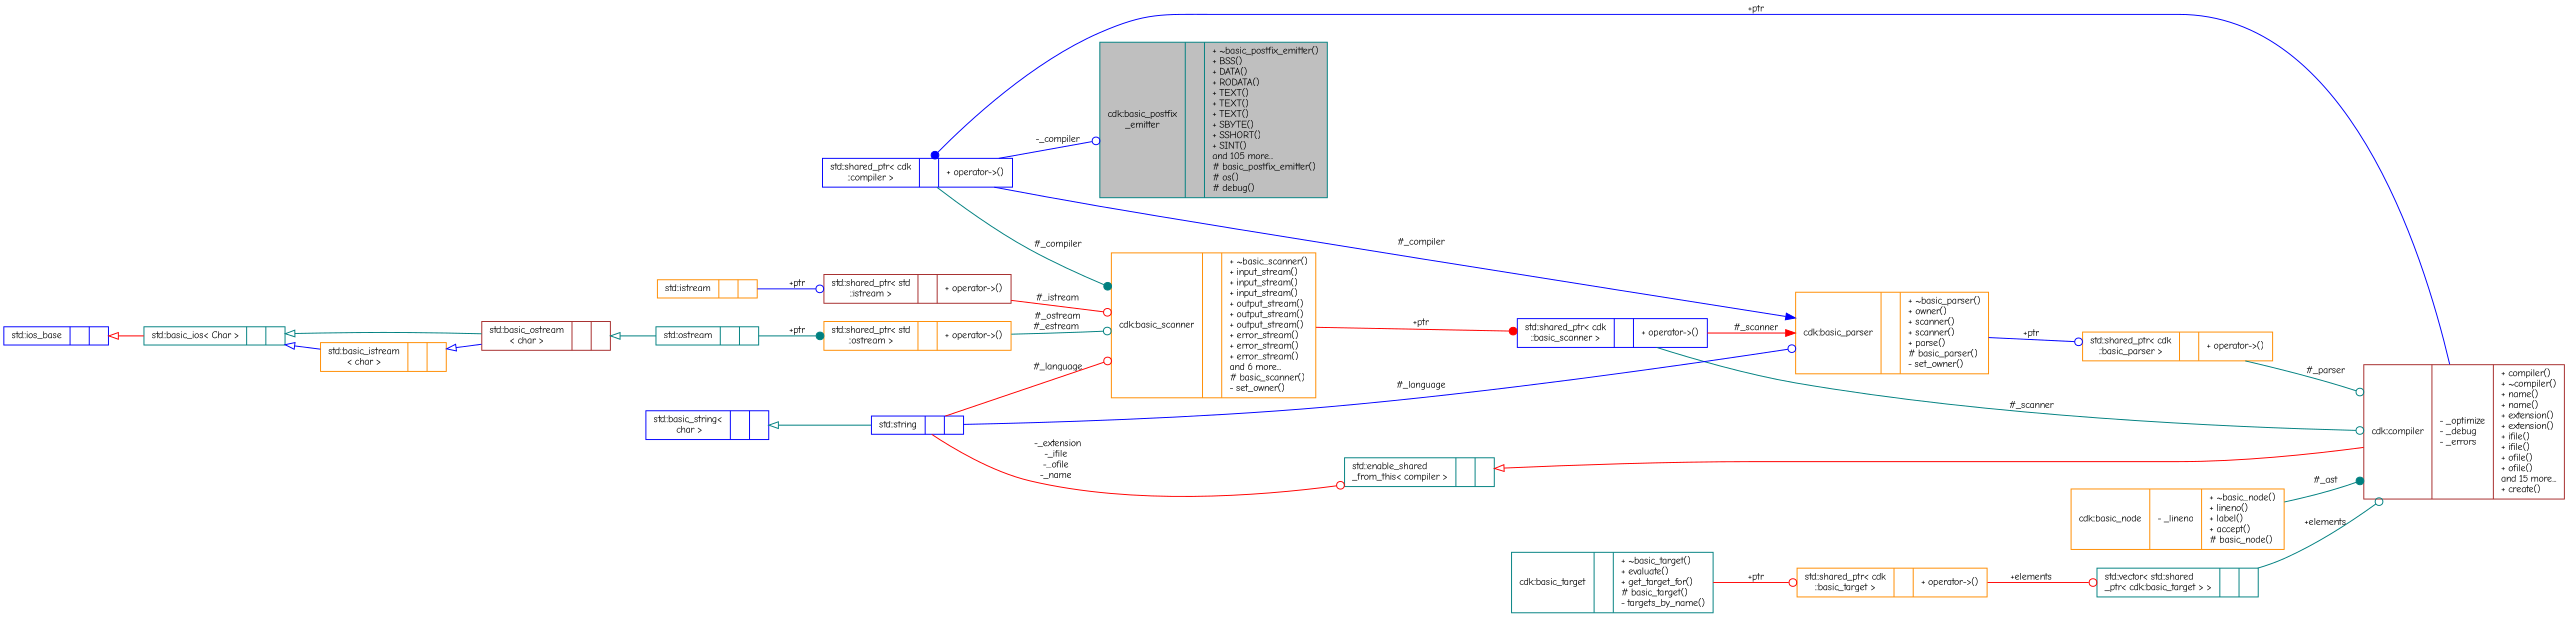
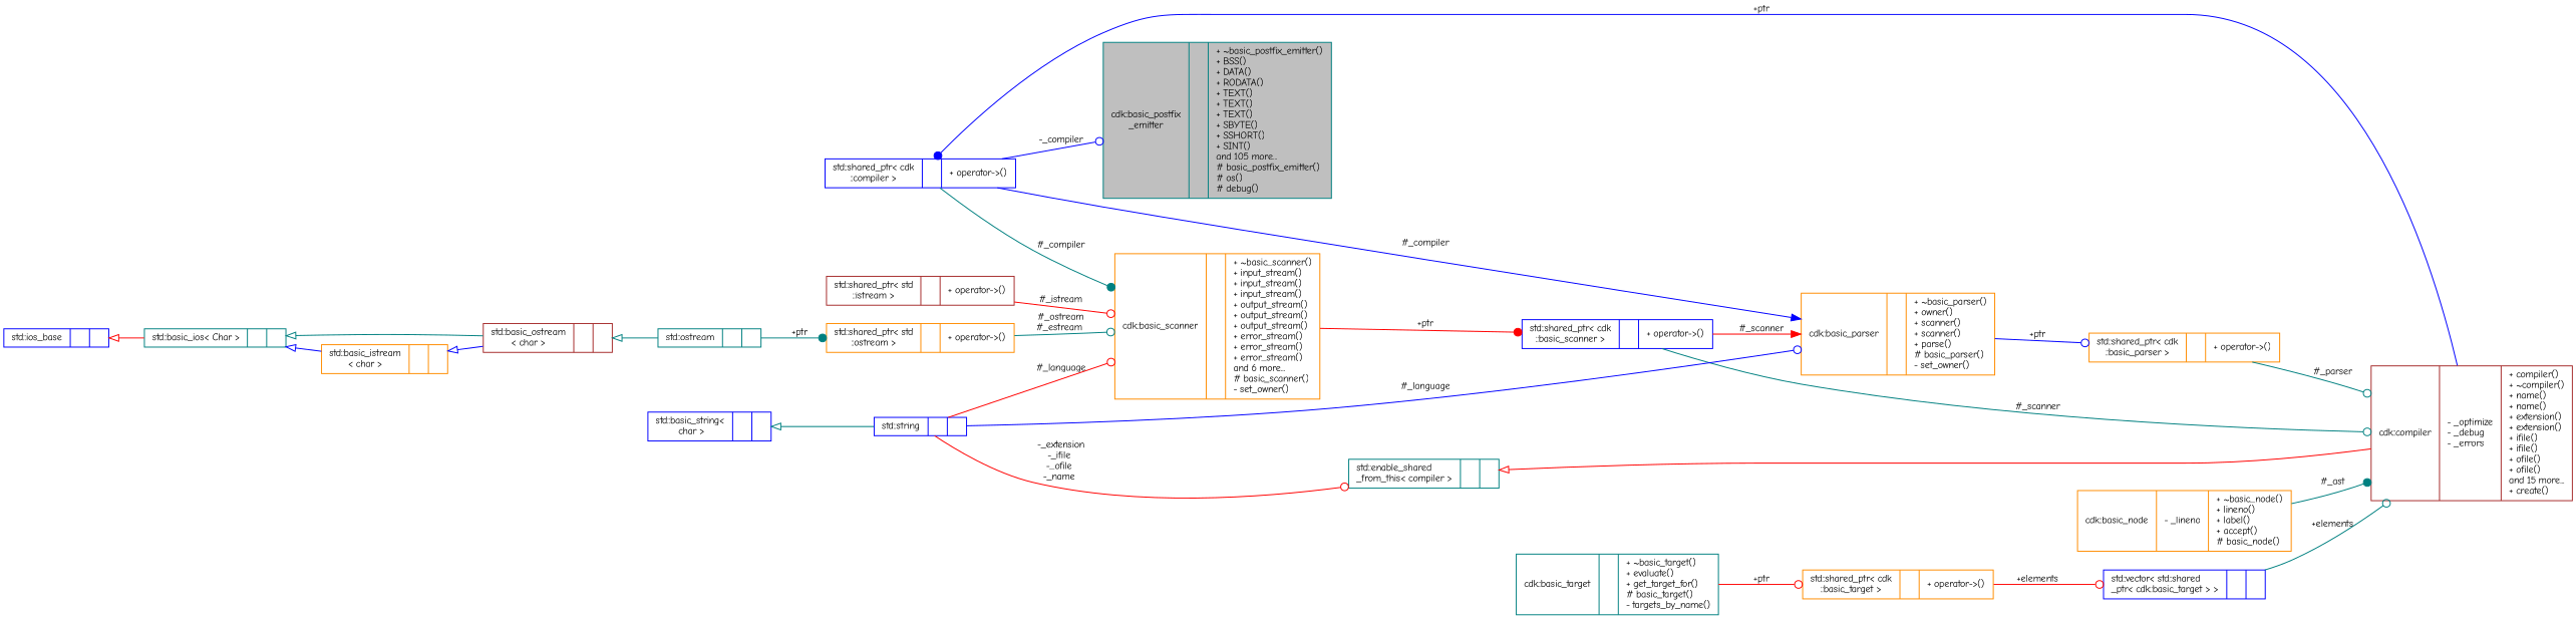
  digraph {
    fontname="Comic Neue"
    rankdir=LR
    node [color=darkorange fillcolor=white fontname="Comic Neue" fontsize=10 shape=record style=filled]
    edge [arrowhead=odot color=teal fontname="Comic Neue" fontsize=10 labelfontname=Helvetica labelfontsize=10 style=solid]
    n1 [color=teal fillcolor=grey75 fontcolor=black height=0.2 label="{cdk::basic_postfix\l_emitter\n||+ ~basic_postfix_emitter()\l+ BSS()\l+ DATA()\l+ RODATA()\l+ TEXT()\l+ TEXT()\l+ TEXT()\l+ SBYTE()\l+ SSHORT()\l+ SINT()\land 105 more...\l# basic_postfix_emitter()\l# os()\l# debug()\l}" width=0.4]
    n2 [color=blue height=0.2 label="{std::shared_ptr\< cdk\l::compiler \>\n||+ operator-\>()\l}" width=0.4]
    n3 [height=0.2 label="{cdk::basic_parser\n||+ ~basic_parser()\l+ owner()\l+ scanner()\l+ scanner()\l+ parse()\l# basic_parser()\l- set_owner()\l}" width=0.4]
    n4 [height=0.2 label="{cdk::basic_scanner\n||+ ~basic_scanner()\l+ input_stream()\l+ input_stream()\l+ input_stream()\l+ output_stream()\l+ output_stream()\l+ output_stream()\l+ error_stream()\l+ error_stream()\l+ error_stream()\land 6 more...\l# basic_scanner()\l- set_owner()\l}" width=0.4]
    n5 [height=0.2 label="{std::shared_ptr\< cdk\l::basic_parser \>\n||+ operator-\>()\l}" width=0.4]
    n6 [color=blue height=0.2 label="{std::shared_ptr\< cdk\l::basic_scanner \>\n||+ operator-\>()\l}" width=0.4]
    n7 [color=brown height=0.2 label="{cdk::compiler\n|- _optimize\l- _debug\l- _errors\l|+ compiler()\l+ ~compiler()\l+ name()\l+ name()\l+ extension()\l+ extension()\l+ ifile()\l+ ifile()\l+ ofile()\l+ ofile()\land 15 more...\l+ create()\l}" width=0.4]
    n8 [color=teal height=0.2 label="{std::enable_shared\l_from_this\< compiler \>\n||}" width=0.4]
    n9 [height=0.2 label="{cdk::basic_node\n|- _lineno\l|+ ~basic_node()\l+ lineno()\l+ label()\l+ accept()\l# basic_node()\l}" width=0.4]
    n10 [color=blue height=0.2 label="{std::string\n||}" width=0.4]
    n11 [color=blue height=0.2 label="{std::basic_string\<\l char \>\n||}" width=0.4]
    n12 [height=0.2 label="{std::shared_ptr\< std\l::ostream \>\n||+ operator-\>()\l}" width=0.4]
    n13 [color=teal height=0.2 label="{std::ostream\n||}" width=0.4]
    n14 [color=brown height=0.2 label="{std::basic_ostream\l\< char \>\n||}" width=0.4]
    n15 [color=teal height=0.2 label="{std::basic_ios\< Char \>\n||}" width=0.4]
    n16 [height=0.2 label="{std::basic_istream\l\< char \>\n||}" width=0.4]
    n17 [color=blue height=0.2 label="{std::ios_base\n||}" width=0.4]
    n18 [color=brown height=0.2 label="{std::shared_ptr\< std\l::istream \>\n||+ operator-\>()\l}" width=0.4]
-   n19 [height=0.2 label="{std::istream\n||}" width=0.4]
-   n20 [color=teal height=0.2 label="{std::vector\< std::shared\l_ptr\< cdk::basic_target \> \>\n||}" width=0.4]
+   n20 [color=blue height=0.2 label="{std::vector\< std::shared\l_ptr\< cdk::basic_target \> \>\n||}" width=0.4]
    n21 [height=0.2 label="{std::shared_ptr\< cdk\l::basic_target \>\n||+ operator-\>()\l}" width=0.4]
    n22 [color=teal height=0.2 label="{cdk::basic_target\n||+ ~basic_target()\l+ evaluate()\l+ get_target_for()\l# basic_target()\l- targets_by_name()\l}" width=0.4]
    n2 -> n1 [color=blue label=" -_compiler"]
    n2 -> n3 [arrowhead=normal color=blue label=" #_compiler"]
    n2 -> n4 [arrowhead=dot label=" #_compiler"]
    n3 -> n5 [color=blue label=" +ptr"]
    n4 -> n6 [arrowhead=dot color=red label=" +ptr"]
    n5 -> n7 [label=" #_parser"]
    n6 -> n3 [arrowhead=normal color=red label=" #_scanner"]
    n6 -> n7 [label=" #_scanner"]
    n7 -> n2 [arrowhead=dot color=blue label=" +ptr"]
    n8 -> n7 [arrowtail=onormal color=red dir=back arrowhead=""]
    n9 -> n7 [arrowhead=dot label=" #_ast"]
    n10 -> n3 [color=blue label=" #_language"]
    n10 -> n4 [color=red label=" #_language"]
    n10 -> n8 [color=red label=" -_extension\n-_ifile\n-_ofile\n-_name"]
    n11 -> n10 [arrowtail=onormal dir=back arrowhead=""]
    n12 -> n4 [label=" #_ostream\n#_estream"]
    n13 -> n12 [arrowhead=dot label=" +ptr"]
    n14 -> n13 [arrowtail=onormal dir=back arrowhead=""]
    n15 -> n14 [arrowtail=onormal dir=back arrowhead=""]
    n15 -> n16 [arrowtail=onormal color=blue dir=back arrowhead=""]
    n16 -> n14 [arrowtail=onormal color=blue dir=back arrowhead=""]
    n17 -> n15 [arrowtail=onormal color=red dir=back arrowhead=""]
    n18 -> n4 [color=red label=" #_istream"]
-   n19 -> n18 [color=blue label=" +ptr"]
    n20 -> n7 [label=" +elements"]
    n21 -> n20 [color=red label=" +elements"]
    n22 -> n21 [color=red label=" +ptr"]
  }
